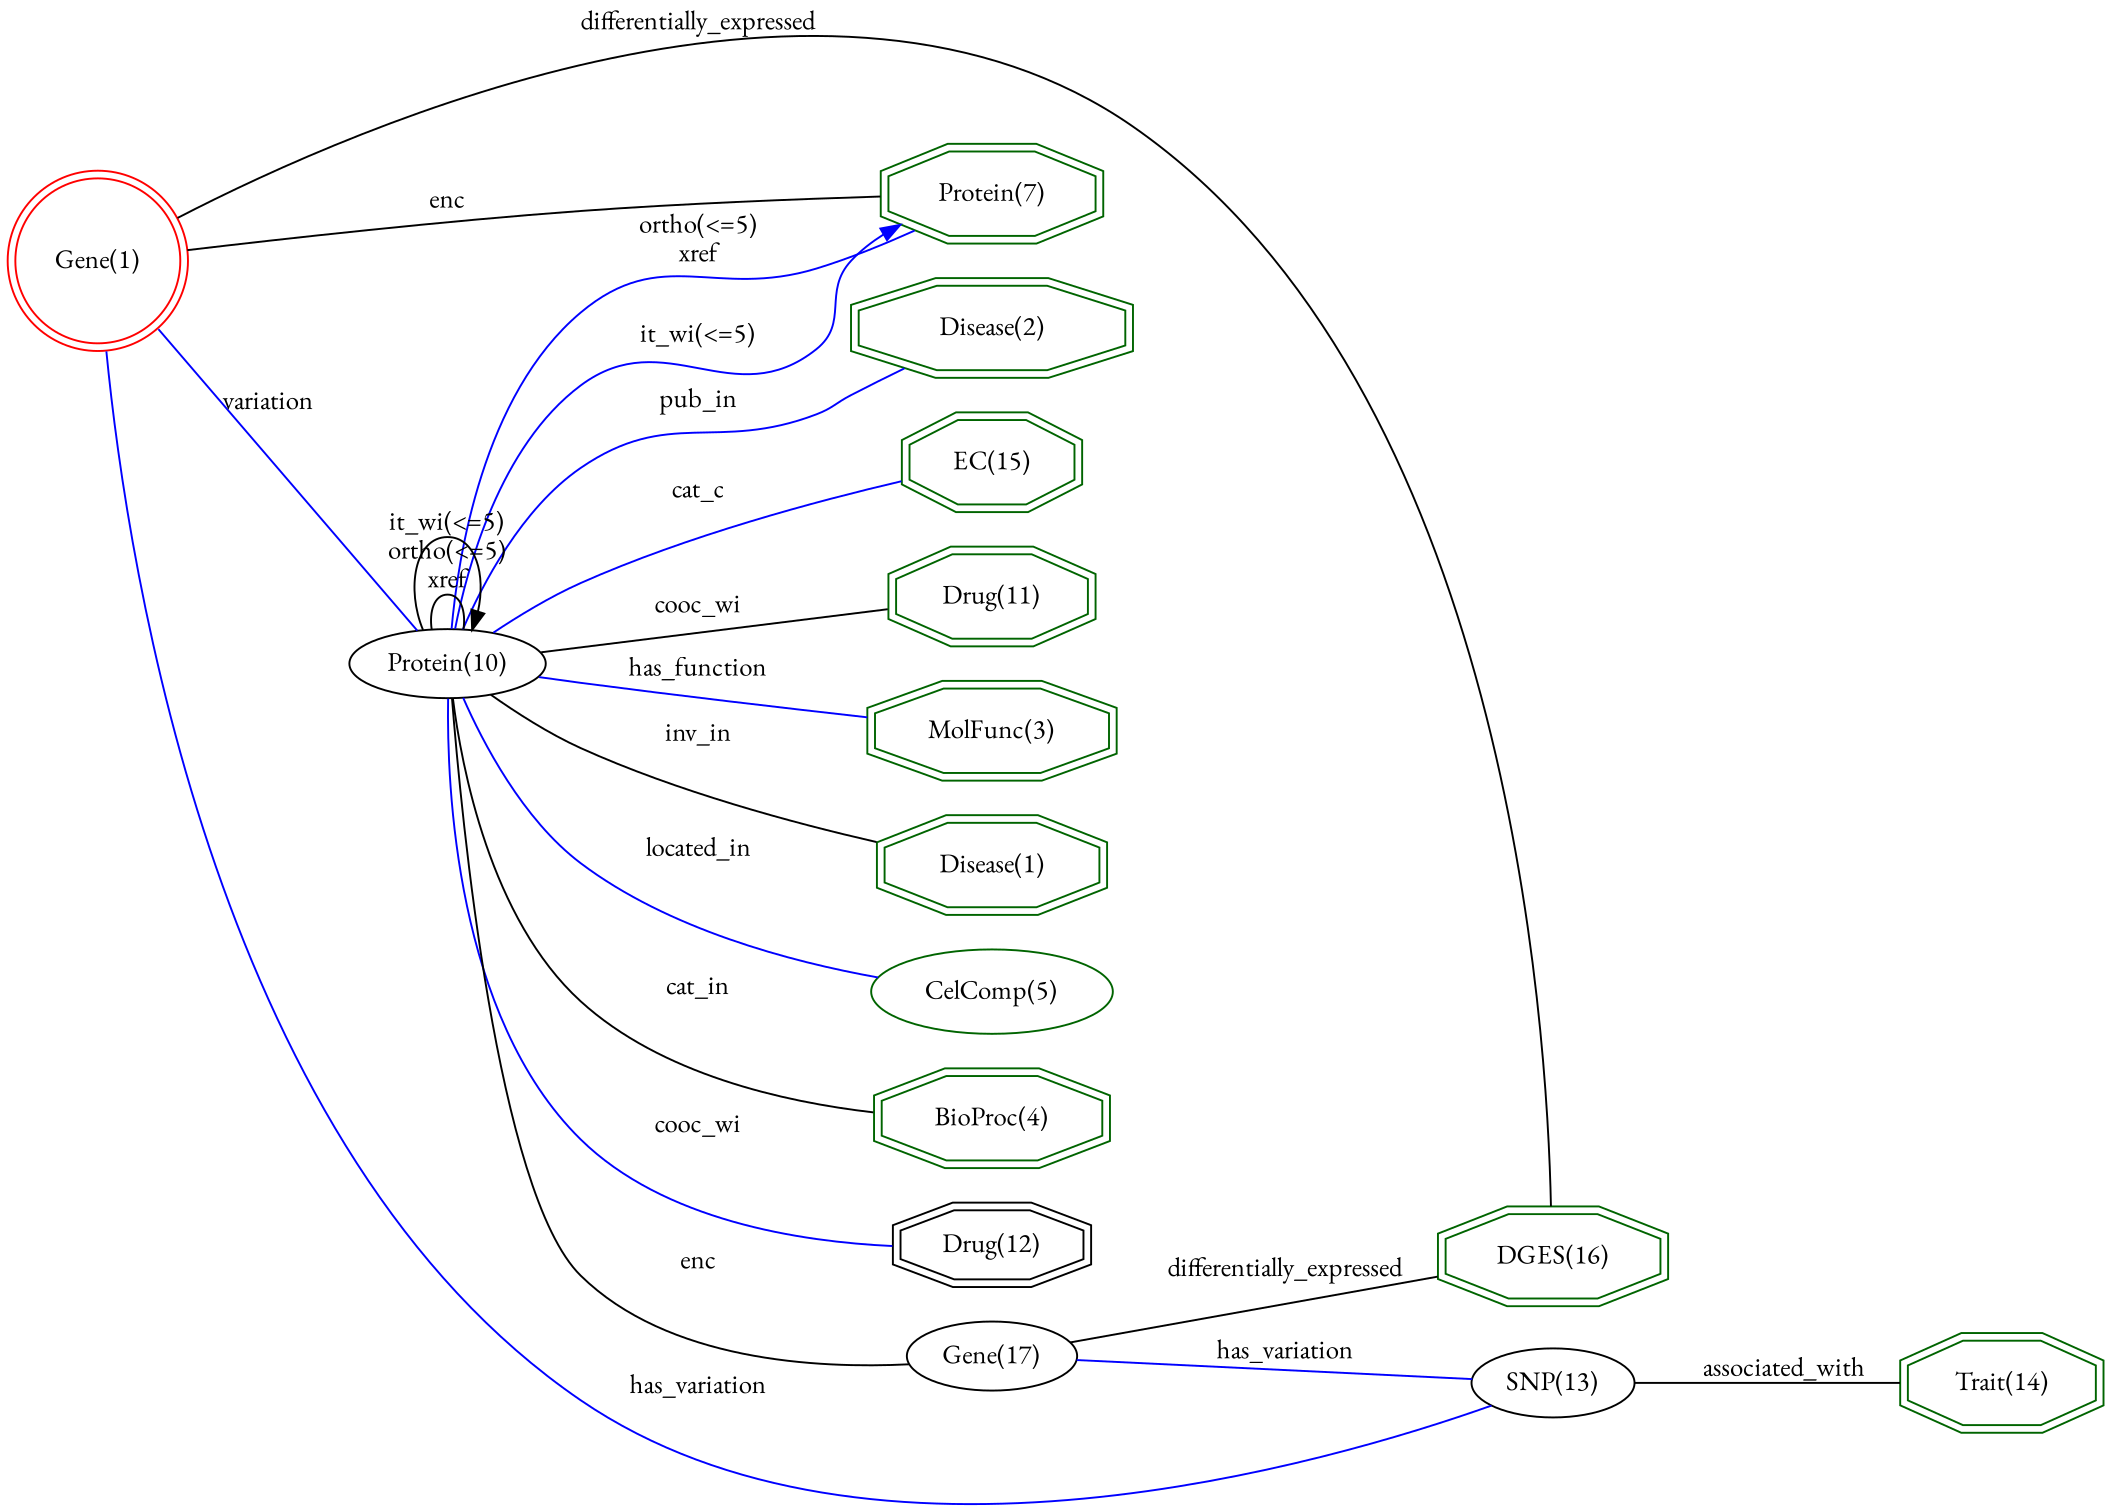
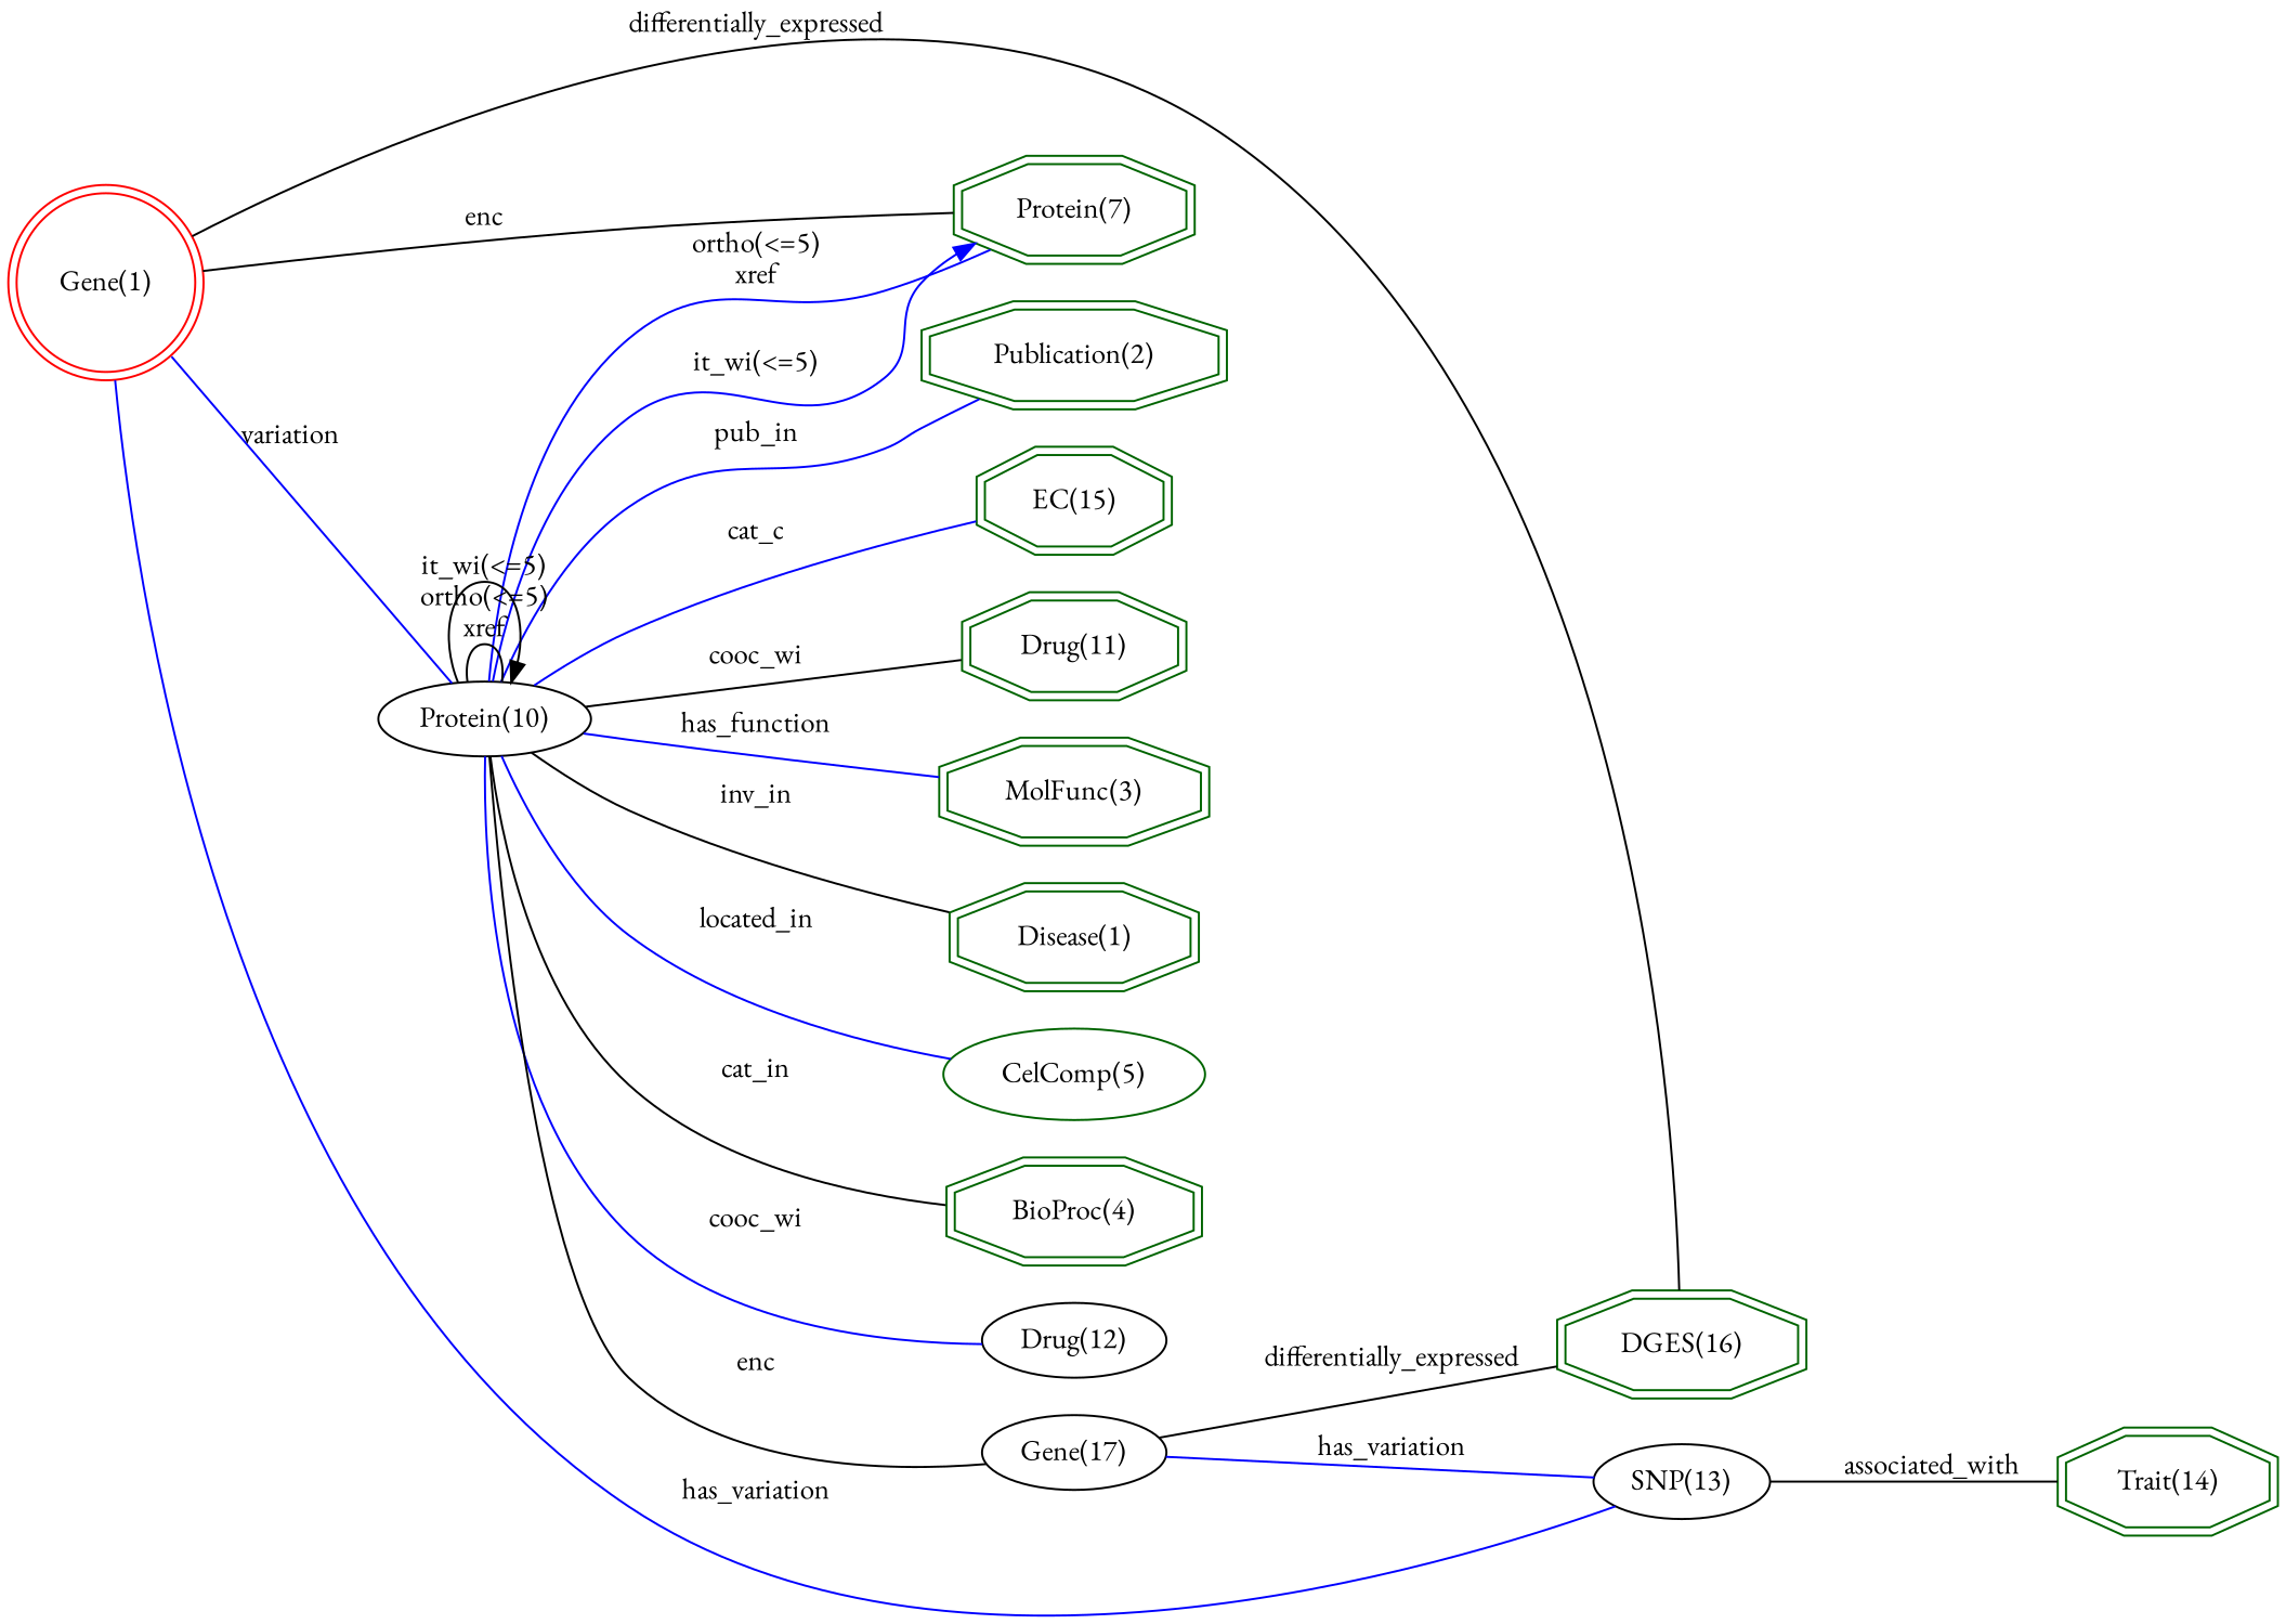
  digraph {
    fontname="EB Garamond"
    rankdir=LR
    node [color=darkgreen fontname="EB Garamond" shape=doubleoctagon]
    edge [arrowhead=none color=black fontname="EB Garamond"]
-   "Publication(2)" [height=0.61111 width=1.9362 label="Disease(2)"]
+   "Publication(2)" [height=0.61111 width=1.9362]
    "EC(15)" [height=0.61111 width=1.1977]
    "Drug(11)" [height=0.61111 width=1.3947]
    "DGES(16)" [height=0.61111 width=1.5523]
    "Trait(14)" [height=0.61111 width=1.3655]
    "MolFunc(3)" [height=0.61111 width=1.7]
    n7 [height=0.61111 label="Disease(1)" width=1.5519]
    "CelComp(5)" [height=0.61111 shape=ellipse width=1.7443]
    "Protein(7)" [height=0.61111 width=1.4931]
    "BioProc(4)" [height=0.61111 width=1.5966]
    "Gene(1)" [color=red height=1.1966 shape=doublecircle width=1.1966]
    "Protein(10)" [height=0.5 width=1.3996 color="" shape=""]
    "SNP(13)" [height=0.5 width=1.1406 color="" shape=""]
-   "Drug(12)" [height=0.5 width=1.1949 color=""]
+   "Drug(12)" [height=0.5 width=1.1949 color="" shape=""]
    "Gene(17)" [height=0.5 width=1.2083 color="" shape=""]
    "Gene(1)" -> "DGES(16)" [label=differentially_expressed]
    "Gene(1)" -> "Protein(7)" [label=enc]
    "Gene(1)" -> "Protein(10)" [color=blue label=variation]
    "Gene(1)" -> "SNP(13)" [color=blue label=has_variation]
    "Protein(10)" -> "Publication(2)" [color=blue label=pub_in]
    "Protein(10)" -> "EC(15)" [color=blue label=cat_c]
    "Protein(10)" -> "Drug(11)" [label=cooc_wi]
    "Protein(10)" -> "MolFunc(3)" [color=blue label=has_function]
    "Protein(10)" -> n7 [label=inv_in]
    "Protein(10)" -> "CelComp(5)" [color=blue label=located_in]
    "Protein(10)" -> "Protein(7)" [color=blue label="ortho(<=5)\nxref"]
    "Protein(10)" -> "Protein(7)" [arrowhead=normal color=blue label="it_wi(<=5)"]
    "Protein(10)" -> "BioProc(4)" [label=cat_in]
    "Protein(10)" -> "Protein(10)" [label="ortho(<=5)\nxref"]
    "Protein(10)" -> "Protein(10)" [arrowhead=normal label="it_wi(<=5)"]
    "Protein(10)" -> "Drug(12)" [color=blue label=cooc_wi]
    "Protein(10)" -> "Gene(17)" [label=enc]
    "SNP(13)" -> "Trait(14)" [label=associated_with]
    "Gene(17)" -> "DGES(16)" [label=differentially_expressed]
    "Gene(17)" -> "SNP(13)" [color=blue label=has_variation]
  }
